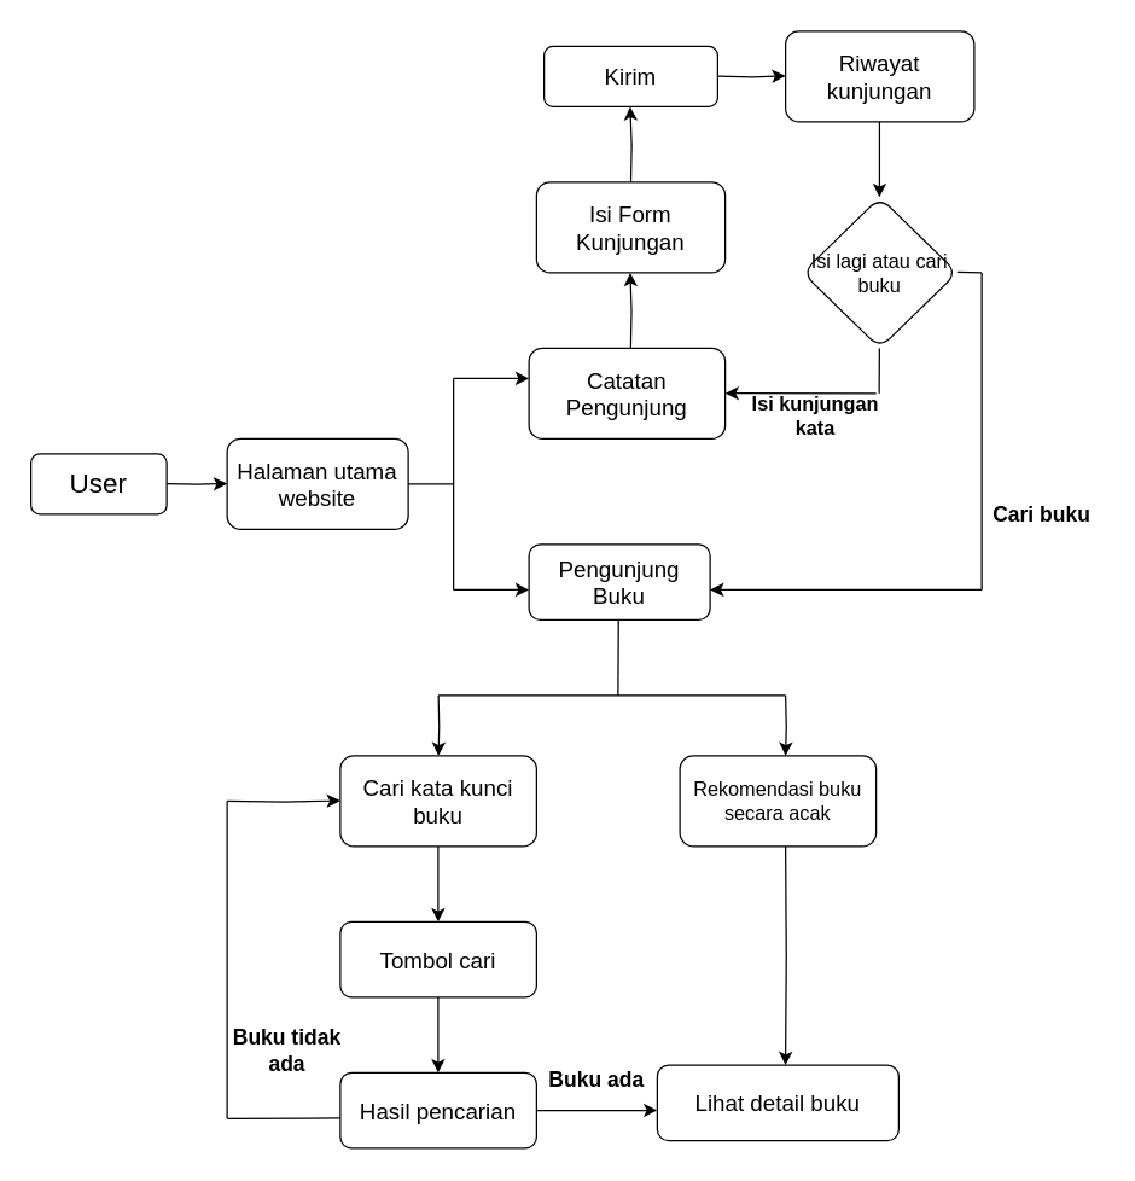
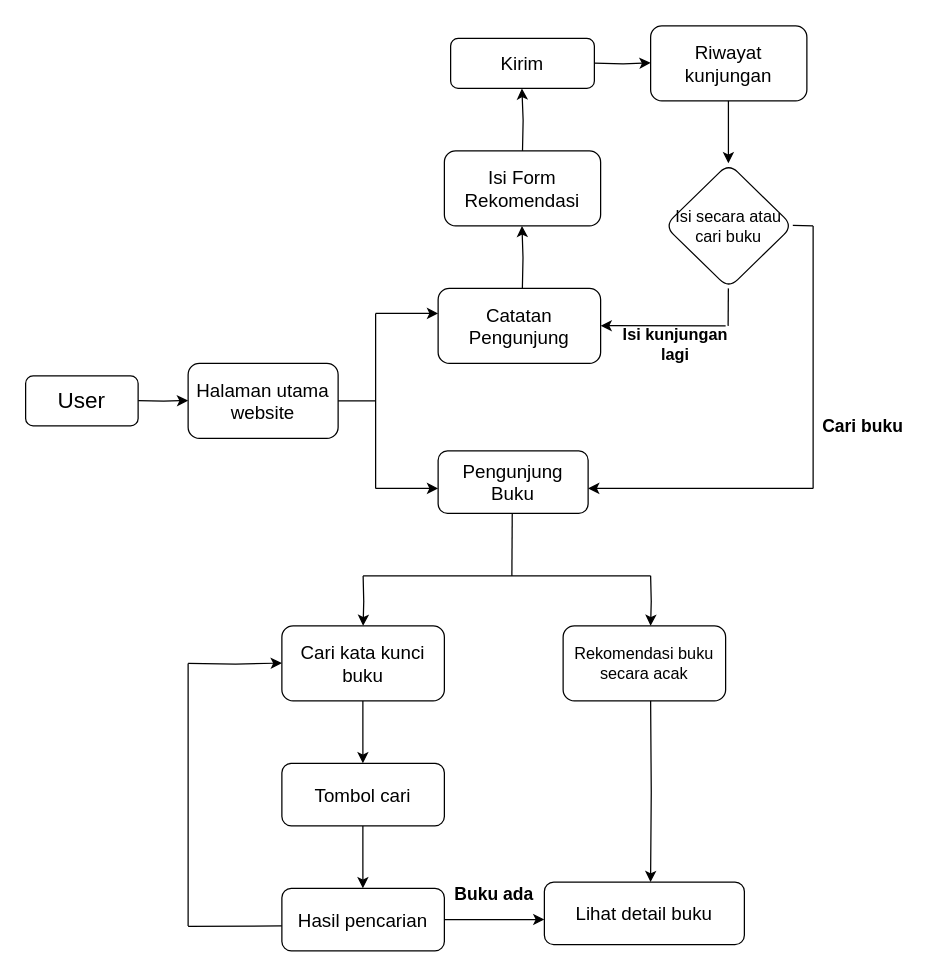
  <mxCell id="0" />
  <mxCell id="1" parent="0" />
  <mxCell id="2" value="" style="edgeStyle=orthogonalEdgeStyle;rounded=0;orthogonalLoop=1;jettySize=auto;html=1;" parent="1" edge="1"><mxGeometry relative="1" as="geometry"><mxPoint x="110" y="319.74" as="sourcePoint" /><mxPoint x="150" y="319.74" as="targetPoint" /></mxGeometry></mxCell>
  <mxCell id="3" value="&lt;font style=&quot;font-size: 18px;&quot;&gt;User&lt;/font&gt;" style="rounded=1;whiteSpace=wrap;html=1;" parent="1" vertex="1"><mxGeometry x="20" y="300" width="90" height="40" as="geometry" /></mxCell>
  <mxCell id="4" value="&lt;font style=&quot;font-size: 15px;&quot;&gt;Halaman utama website&lt;/font&gt;" style="rounded=1;whiteSpace=wrap;html=1;" parent="1" vertex="1"><mxGeometry x="150" y="290" width="120" height="60" as="geometry" /></mxCell>
  <mxCell id="5" value="&lt;span style=&quot;font-size: 15px;&quot;&gt;Pengunjung Buku&lt;/span&gt;" style="rounded=1;whiteSpace=wrap;html=1;" parent="1" vertex="1"><mxGeometry x="350" y="360" width="120" height="50" as="geometry" /></mxCell>
  <mxCell id="6" value="" style="endArrow=none;html=1;rounded=0;exitX=1;exitY=0.5;exitDx=0;exitDy=0;" parent="1" source="4" edge="1"><mxGeometry width="50" height="50" relative="1" as="geometry"><mxPoint x="290" y="310" as="sourcePoint" /><mxPoint x="300" y="320" as="targetPoint" /></mxGeometry></mxCell>
  <mxCell id="7" value="" style="endArrow=none;html=1;rounded=0;" parent="1" edge="1"><mxGeometry width="50" height="50" relative="1" as="geometry"><mxPoint x="300" y="390" as="sourcePoint" /><mxPoint x="300" y="250" as="targetPoint" /></mxGeometry></mxCell>
  <mxCell id="8" value="" style="edgeStyle=orthogonalEdgeStyle;rounded=0;orthogonalLoop=1;jettySize=auto;html=1;" parent="1" edge="1"><mxGeometry relative="1" as="geometry"><mxPoint x="417.4" y="230" as="sourcePoint" /><mxPoint x="417.07" y="180" as="targetPoint" /></mxGeometry></mxCell>
  <mxCell id="9" value="&lt;span style=&quot;font-size: 15px;&quot;&gt;Catatan Pengunjung&lt;/span&gt;" style="rounded=1;whiteSpace=wrap;html=1;" parent="1" vertex="1"><mxGeometry x="350" y="230" width="130" height="60" as="geometry" /></mxCell>
  <mxCell id="10" value="" style="edgeStyle=orthogonalEdgeStyle;rounded=0;orthogonalLoop=1;jettySize=auto;html=1;" parent="1" edge="1"><mxGeometry relative="1" as="geometry"><mxPoint x="300" y="250" as="sourcePoint" /><mxPoint x="350" y="250" as="targetPoint" /></mxGeometry></mxCell>
  <mxCell id="11" value="" style="edgeStyle=orthogonalEdgeStyle;rounded=0;orthogonalLoop=1;jettySize=auto;html=1;" parent="1" edge="1"><mxGeometry relative="1" as="geometry"><mxPoint x="300" y="390" as="sourcePoint" /><mxPoint x="350" y="390" as="targetPoint" /></mxGeometry></mxCell>
  <mxCell id="12" value="" style="edgeStyle=orthogonalEdgeStyle;rounded=0;orthogonalLoop=1;jettySize=auto;html=1;" parent="1" edge="1"><mxGeometry relative="1" as="geometry"><mxPoint x="417.5" y="120" as="sourcePoint" /><mxPoint x="417.014" y="70" as="targetPoint" /></mxGeometry></mxCell>
- <mxCell id="13" value="&lt;span style=&quot;font-size: 15px;&quot;&gt;Isi Form Kunjungan&lt;/span&gt;" style="rounded=1;whiteSpace=wrap;html=1;" parent="1" vertex="1"><mxGeometry x="355" y="120" width="125" height="60" as="geometry" /></mxCell>
+ <mxCell id="13" value="&lt;span style=&quot;font-size: 15px;&quot;&gt;Isi Form Rekomendasi&lt;/span&gt;" style="rounded=1;whiteSpace=wrap;html=1;" parent="1" vertex="1"><mxGeometry x="355" y="120" width="125" height="60" as="geometry" /></mxCell>
  <mxCell id="14" value="&lt;span style=&quot;font-size: 15px;&quot;&gt;Kirim&lt;/span&gt;" style="rounded=1;whiteSpace=wrap;html=1;" parent="1" vertex="1"><mxGeometry x="360" y="30" width="115" height="40" as="geometry" /></mxCell>
  <mxCell id="15" value="" style="edgeStyle=orthogonalEdgeStyle;rounded=0;orthogonalLoop=1;jettySize=auto;html=1;" parent="1" edge="1"><mxGeometry relative="1" as="geometry"><mxPoint x="475" y="49.88" as="sourcePoint" /><mxPoint x="520" y="49.59" as="targetPoint" /></mxGeometry></mxCell>
  <mxCell id="16" value="&lt;span style=&quot;font-size: 15px;&quot;&gt;Riwayat kunjungan&lt;/span&gt;" style="rounded=1;whiteSpace=wrap;html=1;" parent="1" vertex="1"><mxGeometry x="520" y="20" width="125" height="60" as="geometry" /></mxCell>
- <mxCell id="17" value="&lt;font style=&quot;font-size: 13px;&quot;&gt;Isi lagi atau cari buku&lt;/font&gt;" style="rhombus;whiteSpace=wrap;html=1;rounded=1;" parent="1" vertex="1"><mxGeometry x="531.25" y="130" width="102.5" height="100" as="geometry" /></mxCell>
+ <mxCell id="17" value="&lt;font style=&quot;font-size: 13px;&quot;&gt;Isi secara atau cari buku&lt;/font&gt;" style="rhombus;whiteSpace=wrap;html=1;rounded=1;" parent="1" vertex="1"><mxGeometry x="531.25" y="130" width="102.5" height="100" as="geometry" /></mxCell>
  <mxCell id="18" value="" style="endArrow=none;html=1;rounded=0;exitX=1;exitY=0.5;exitDx=0;exitDy=0;" parent="1" edge="1"><mxGeometry width="50" height="50" relative="1" as="geometry"><mxPoint x="633.75" y="179.68" as="sourcePoint" /><mxPoint x="650" y="180" as="targetPoint" /></mxGeometry></mxCell>
  <mxCell id="19" value="" style="edgeStyle=orthogonalEdgeStyle;rounded=0;orthogonalLoop=1;jettySize=auto;html=1;" parent="1" edge="1"><mxGeometry relative="1" as="geometry"><mxPoint x="582.23" y="80" as="sourcePoint" /><mxPoint x="582.23" y="130" as="targetPoint" /></mxGeometry></mxCell>
  <mxCell id="20" value="" style="endArrow=none;html=1;rounded=0;" parent="1" edge="1"><mxGeometry width="50" height="50" relative="1" as="geometry"><mxPoint x="650" y="390" as="sourcePoint" /><mxPoint x="650" y="180" as="targetPoint" /></mxGeometry></mxCell>
  <mxCell id="21" value="" style="endArrow=classic;html=1;rounded=0;entryX=1;entryY=0.5;entryDx=0;entryDy=0;" parent="1" edge="1"><mxGeometry width="50" height="50" relative="1" as="geometry"><mxPoint x="650" y="390" as="sourcePoint" /><mxPoint x="470" y="390" as="targetPoint" /></mxGeometry></mxCell>
  <mxCell id="22" value="" style="endArrow=none;html=1;rounded=0;" parent="1" edge="1"><mxGeometry width="50" height="50" relative="1" as="geometry"><mxPoint x="582" y="260" as="sourcePoint" /><mxPoint x="582.19" y="230" as="targetPoint" /></mxGeometry></mxCell>
  <mxCell id="23" value="" style="endArrow=classic;html=1;rounded=0;" parent="1" edge="1"><mxGeometry width="50" height="50" relative="1" as="geometry"><mxPoint x="580" y="260" as="sourcePoint" /><mxPoint x="480" y="259.85" as="targetPoint" /></mxGeometry></mxCell>
  <mxCell id="24" value="&lt;span style=&quot;font-size: 15px;&quot;&gt;Cari kata kunci buku&lt;/span&gt;" style="rounded=1;whiteSpace=wrap;html=1;" parent="1" vertex="1"><mxGeometry x="225" y="500" width="130" height="60" as="geometry" /></mxCell>
  <mxCell id="25" value="" style="edgeStyle=orthogonalEdgeStyle;rounded=0;orthogonalLoop=1;jettySize=auto;html=1;" parent="1" edge="1"><mxGeometry relative="1" as="geometry"><mxPoint x="289.8" y="560" as="sourcePoint" /><mxPoint x="289.829" y="610" as="targetPoint" /><Array as="points"><mxPoint x="290.09" y="590" /><mxPoint x="290.09" y="590" /></Array></mxGeometry></mxCell>
  <mxCell id="26" value="&lt;span style=&quot;font-size: 15px;&quot;&gt;Tombol cari&lt;/span&gt;" style="rounded=1;whiteSpace=wrap;html=1;" parent="1" vertex="1"><mxGeometry x="225" y="610" width="130" height="50" as="geometry" /></mxCell>
  <mxCell id="27" value="" style="endArrow=none;html=1;rounded=0;" parent="1" edge="1"><mxGeometry width="50" height="50" relative="1" as="geometry"><mxPoint x="409" y="460" as="sourcePoint" /><mxPoint x="409.29" y="410" as="targetPoint" /></mxGeometry></mxCell>
  <mxCell id="28" value="" style="endArrow=none;html=1;rounded=0;" parent="1" edge="1"><mxGeometry width="50" height="50" relative="1" as="geometry"><mxPoint x="290" y="460" as="sourcePoint" /><mxPoint x="520" y="460" as="targetPoint" /></mxGeometry></mxCell>
  <mxCell id="29" value="" style="edgeStyle=orthogonalEdgeStyle;rounded=0;orthogonalLoop=1;jettySize=auto;html=1;" parent="1" edge="1"><mxGeometry relative="1" as="geometry"><mxPoint x="290" y="460" as="sourcePoint" /><mxPoint x="290" y="500" as="targetPoint" /></mxGeometry></mxCell>
  <mxCell id="30" value="" style="edgeStyle=orthogonalEdgeStyle;rounded=0;orthogonalLoop=1;jettySize=auto;html=1;" parent="1" edge="1"><mxGeometry relative="1" as="geometry"><mxPoint x="520" y="460" as="sourcePoint" /><mxPoint x="520" y="500" as="targetPoint" /></mxGeometry></mxCell>
  <mxCell id="31" value="&lt;font style=&quot;font-size: 13px;&quot;&gt;Rekomendasi buku secara acak&lt;/font&gt;" style="rounded=1;whiteSpace=wrap;html=1;" parent="1" vertex="1"><mxGeometry x="450" y="500" width="130" height="60" as="geometry" /></mxCell>
  <mxCell id="32" value="" style="edgeStyle=orthogonalEdgeStyle;rounded=0;orthogonalLoop=1;jettySize=auto;html=1;exitX=1;exitY=0.5;exitDx=0;exitDy=0;" parent="1" edge="1" source="36"><mxGeometry relative="1" as="geometry"><mxPoint x="360" y="734.53" as="sourcePoint" /><mxPoint x="435" y="734.93" as="targetPoint" /></mxGeometry></mxCell>
  <mxCell id="33" value="&lt;span style=&quot;font-size: 15px;&quot;&gt;Lihat detail buku&lt;/span&gt;" style="rounded=1;whiteSpace=wrap;html=1;" parent="1" vertex="1"><mxGeometry x="435" y="705" width="160" height="50" as="geometry" /></mxCell>
  <mxCell id="34" value="" style="edgeStyle=orthogonalEdgeStyle;rounded=0;orthogonalLoop=1;jettySize=auto;html=1;entryX=0.531;entryY=0;entryDx=0;entryDy=0;entryPerimeter=0;" parent="1" target="33" edge="1"><mxGeometry relative="1" as="geometry"><mxPoint x="520" y="560" as="sourcePoint" /><mxPoint x="520.029" y="610" as="targetPoint" /></mxGeometry></mxCell>
  <mxCell id="35" value="" style="edgeStyle=orthogonalEdgeStyle;rounded=0;orthogonalLoop=1;jettySize=auto;html=1;" edge="1" parent="1"><mxGeometry relative="1" as="geometry"><mxPoint x="289.8" y="660" as="sourcePoint" /><mxPoint x="289.829" y="710" as="targetPoint" /><Array as="points"><mxPoint x="290.09" y="690" /><mxPoint x="290.09" y="690" /></Array></mxGeometry></mxCell>
  <mxCell id="36" value="&lt;span style=&quot;font-size: 15px;&quot;&gt;Hasil pencarian&lt;/span&gt;" style="rounded=1;whiteSpace=wrap;html=1;" vertex="1" parent="1"><mxGeometry x="225" y="710" width="130" height="50" as="geometry" /></mxCell>
  <mxCell id="37" value="" style="endArrow=none;html=1;rounded=0;" edge="1" parent="1"><mxGeometry width="50" height="50" relative="1" as="geometry"><mxPoint x="150" y="740.48" as="sourcePoint" /><mxPoint x="225" y="740" as="targetPoint" /></mxGeometry></mxCell>
  <mxCell id="38" value="" style="endArrow=none;html=1;rounded=0;" edge="1" parent="1"><mxGeometry width="50" height="50" relative="1" as="geometry"><mxPoint x="150" y="740" as="sourcePoint" /><mxPoint x="150" y="530" as="targetPoint" /></mxGeometry></mxCell>
  <mxCell id="39" value="" style="edgeStyle=orthogonalEdgeStyle;rounded=0;orthogonalLoop=1;jettySize=auto;html=1;" edge="1" parent="1"><mxGeometry relative="1" as="geometry"><mxPoint x="150" y="530" as="sourcePoint" /><mxPoint x="225" y="529.77" as="targetPoint" /></mxGeometry></mxCell>
  <mxCell id="40" value="&lt;font style=&quot;font-size: 14px;&quot;&gt;&lt;b&gt;Cari buku&lt;/b&gt;&lt;/font&gt;" style="text;html=1;strokeColor=none;fillColor=none;align=center;verticalAlign=middle;whiteSpace=wrap;rounded=0;" vertex="1" parent="1"><mxGeometry x="650" y="325" width="80" height="30" as="geometry" /></mxCell>
- <mxCell id="41" value="&lt;b style=&quot;&quot;&gt;&lt;font style=&quot;font-size: 13px;&quot;&gt;Isi kunjungan kata&lt;/font&gt;&lt;/b&gt;" style="text;html=1;strokeColor=none;fillColor=none;align=center;verticalAlign=middle;whiteSpace=wrap;rounded=0;" vertex="1" parent="1"><mxGeometry x="485" y="260" width="110" height="30" as="geometry" /></mxCell>
- <mxCell id="42" value="&lt;span style=&quot;font-size: 14px;&quot;&gt;&lt;b&gt;Buku tidak ada&lt;/b&gt;&lt;/span&gt;" style="text;html=1;strokeColor=none;fillColor=none;align=center;verticalAlign=middle;whiteSpace=wrap;rounded=0;" vertex="1" parent="1"><mxGeometry x="150" y="680" width="80" height="30" as="geometry" /></mxCell>
+ <mxCell id="41" value="&lt;b style=&quot;&quot;&gt;&lt;font style=&quot;font-size: 13px;&quot;&gt;Isi kunjungan lagi&lt;/font&gt;&lt;/b&gt;" style="text;html=1;strokeColor=none;fillColor=none;align=center;verticalAlign=middle;whiteSpace=wrap;rounded=0;" vertex="1" parent="1"><mxGeometry x="485" y="260" width="110" height="30" as="geometry" /></mxCell>
  <mxCell id="43" value="&lt;span style=&quot;font-size: 14px;&quot;&gt;&lt;b&gt;Buku ada&lt;/b&gt;&lt;/span&gt;" style="text;html=1;strokeColor=none;fillColor=none;align=center;verticalAlign=middle;whiteSpace=wrap;rounded=0;" vertex="1" parent="1"><mxGeometry x="355" y="700" width="80" height="30" as="geometry" /></mxCell>
